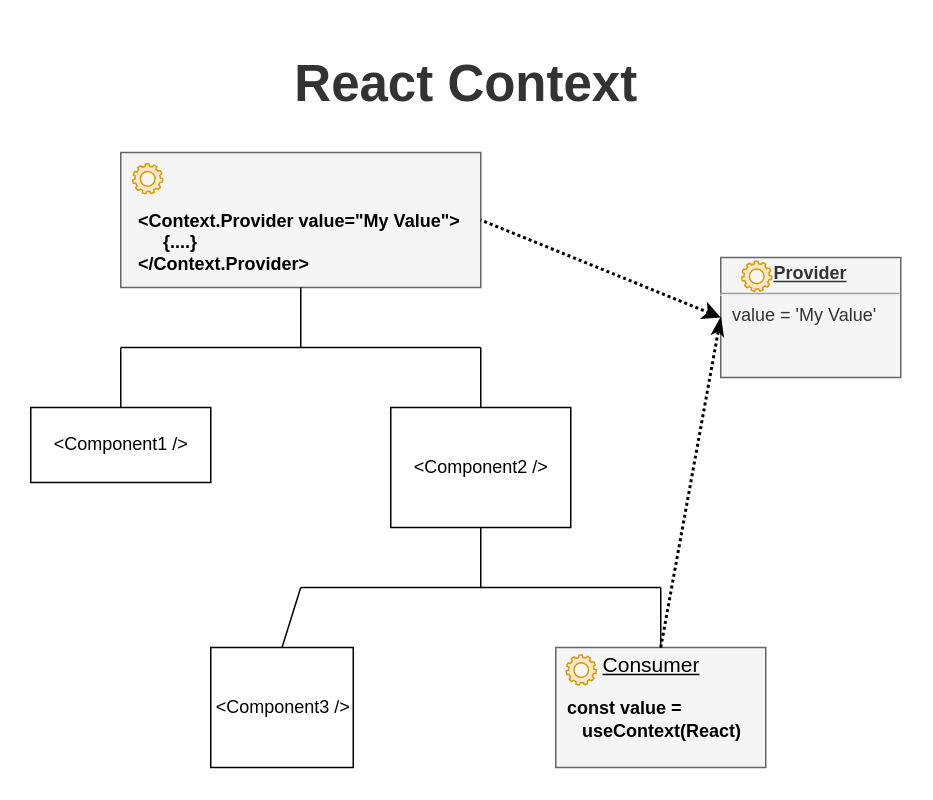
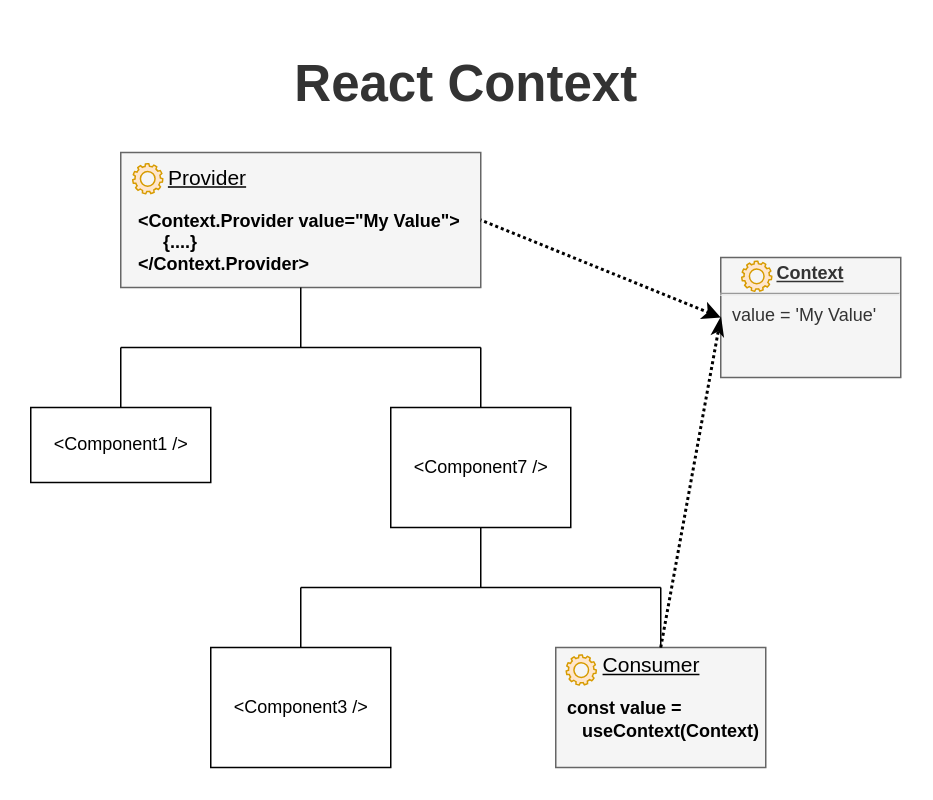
  <mxCell id="0" />
  <mxCell id="1" parent="0" />
  <mxCell id="2" value="" style="html=1;fillColor=#f5f5f5;strokeColor=#666666;fontColor=#333333;" parent="1" vertex="1"><mxGeometry x="370" y="431" width="140" height="80" as="geometry" /></mxCell>
  <mxCell id="3" value="" style="rounded=0;whiteSpace=wrap;html=1;fillColor=#f5f5f5;strokeColor=#666666;fontColor=#333333;" parent="1" vertex="1"><mxGeometry x="80" y="101" width="240" height="90" as="geometry" /></mxCell>
  <mxCell id="4" value="React Context" style="text;strokeColor=none;fillColor=none;html=1;fontSize=34;fontStyle=1;verticalAlign=middle;align=center;fontColor=#333333;" parent="1" vertex="1"><mxGeometry x="195" y="20" width="230" height="70" as="geometry" /></mxCell>
- <mxCell id="5" value="&lt;p style=&quot;margin: 0px ; margin-top: 4px ; text-align: center ; text-decoration: underline&quot;&gt;&lt;b&gt;Provider&lt;/b&gt;&lt;/p&gt;&lt;hr&gt;&lt;p style=&quot;margin: 0px ; margin-left: 8px&quot;&gt;value = 'My Value'&lt;br&gt;&lt;/p&gt;" style="verticalAlign=top;align=left;overflow=fill;fontSize=12;fontFamily=Helvetica;html=1;fillColor=#f5f5f5;strokeColor=#666666;fontColor=#333333;" parent="1" vertex="1"><mxGeometry x="480" y="171" width="120" height="80" as="geometry" /></mxCell>
+ <mxCell id="5" value="&lt;p style=&quot;margin: 0px ; margin-top: 4px ; text-align: center ; text-decoration: underline&quot;&gt;&lt;b&gt;Context&lt;/b&gt;&lt;/p&gt;&lt;hr&gt;&lt;p style=&quot;margin: 0px ; margin-left: 8px&quot;&gt;value = 'My Value'&lt;br&gt;&lt;/p&gt;" style="verticalAlign=top;align=left;overflow=fill;fontSize=12;fontFamily=Helvetica;html=1;fillColor=#f5f5f5;strokeColor=#666666;fontColor=#333333;" parent="1" vertex="1"><mxGeometry x="480" y="171" width="120" height="80" as="geometry" /></mxCell>
  <mxCell id="6" value="&amp;lt;Component1 /&amp;gt;" style="html=1;" parent="1" vertex="1"><mxGeometry x="20" y="271" width="120" height="50" as="geometry" /></mxCell>
- <mxCell id="7" value="&amp;lt;Component2 /&amp;gt;" style="html=1;" parent="1" vertex="1"><mxGeometry x="260" y="271" width="120" height="80" as="geometry" /></mxCell>
+ <mxCell id="7" value="&amp;lt;Component7 /&amp;gt;" style="html=1;" parent="1" vertex="1"><mxGeometry x="260" y="271" width="120" height="80" as="geometry" /></mxCell>
  <mxCell id="8" value="" style="endArrow=none;html=1;" parent="1" edge="1"><mxGeometry width="50" height="50" relative="1" as="geometry"><mxPoint x="80" y="231" as="sourcePoint" /><mxPoint x="320" y="231" as="targetPoint" /></mxGeometry></mxCell>
- <mxCell id="9" value="&amp;lt;Component3 /&amp;gt;" style="html=1;" parent="1" vertex="1"><mxGeometry x="140" y="431" width="95" height="80" as="geometry" /></mxCell>
+ <mxCell id="9" value="&amp;lt;Component3 /&amp;gt;" style="html=1;" parent="1" vertex="1"><mxGeometry x="140" y="431" width="120" height="80" as="geometry" /></mxCell>
  <mxCell id="10" value="" style="endArrow=none;html=1;exitX=0.5;exitY=1;exitDx=0;exitDy=0;" parent="1" source="3" edge="1"><mxGeometry width="50" height="50" relative="1" as="geometry"><mxPoint x="90" y="241" as="sourcePoint" /><mxPoint x="200" y="231" as="targetPoint" /></mxGeometry></mxCell>
  <mxCell id="11" value="" style="endArrow=none;html=1;entryX=0.5;entryY=0;entryDx=0;entryDy=0;" parent="1" target="6" edge="1"><mxGeometry width="50" height="50" relative="1" as="geometry"><mxPoint x="80" y="231" as="sourcePoint" /><mxPoint x="210" y="241" as="targetPoint" /></mxGeometry></mxCell>
  <mxCell id="12" value="" style="endArrow=none;html=1;" parent="1" target="7" edge="1"><mxGeometry width="50" height="50" relative="1" as="geometry"><mxPoint x="320" y="231" as="sourcePoint" /><mxPoint x="220" y="251" as="targetPoint" /></mxGeometry></mxCell>
  <mxCell id="13" value="" style="endArrow=none;html=1;entryX=0.5;entryY=1;entryDx=0;entryDy=0;" parent="1" target="7" edge="1"><mxGeometry width="50" height="50" relative="1" as="geometry"><mxPoint x="320" y="391" as="sourcePoint" /><mxPoint x="210" y="241" as="targetPoint" /></mxGeometry></mxCell>
  <mxCell id="14" value="" style="endArrow=none;html=1;" parent="1" edge="1"><mxGeometry width="50" height="50" relative="1" as="geometry"><mxPoint x="200" y="391" as="sourcePoint" /><mxPoint x="440" y="391" as="targetPoint" /></mxGeometry></mxCell>
  <mxCell id="15" value="" style="endArrow=none;html=1;entryX=0.5;entryY=0;entryDx=0;entryDy=0;" parent="1" target="9" edge="1"><mxGeometry width="50" height="50" relative="1" as="geometry"><mxPoint x="200" y="391" as="sourcePoint" /><mxPoint x="90" y="281" as="targetPoint" /></mxGeometry></mxCell>
  <mxCell id="16" value="" style="endArrow=none;html=1;" parent="1" target="2" edge="1"><mxGeometry width="50" height="50" relative="1" as="geometry"><mxPoint x="440" y="391" as="sourcePoint" /><mxPoint x="100" y="291" as="targetPoint" /></mxGeometry></mxCell>
  <mxCell id="17" value="&amp;lt;Context.Provider value=&quot;My Value&quot;&amp;gt;&lt;br&gt;&amp;nbsp; &amp;nbsp; &amp;nbsp;{....}&lt;br&gt;&lt;div&gt;&lt;span&gt;&amp;lt;/Context.Provider&amp;gt;&lt;/span&gt;&lt;/div&gt;" style="text;html=1;strokeColor=none;fillColor=none;align=left;verticalAlign=middle;whiteSpace=wrap;rounded=0;fontStyle=1" parent="1" vertex="1"><mxGeometry x="90" y="128.5" width="220" height="65" as="geometry" /></mxCell>
  <mxCell id="18" value="" style="html=1;aspect=fixed;strokeColor=#d79b00;shadow=0;align=center;verticalAlign=top;fillColor=#ffe6cc;shape=mxgraph.gcp2.gear" parent="1" vertex="1"><mxGeometry x="494" y="173.5" width="20" height="20" as="geometry" /></mxCell>
  <mxCell id="19" value="" style="html=1;aspect=fixed;strokeColor=#d79b00;shadow=0;align=center;verticalAlign=top;fillColor=#ffe6cc;shape=mxgraph.gcp2.gear" parent="1" vertex="1"><mxGeometry x="88" y="108.5" width="20" height="20" as="geometry" /></mxCell>
+ <mxCell id="20" value="Provider" style="text;html=1;strokeColor=none;fillColor=none;align=center;verticalAlign=middle;whiteSpace=wrap;rounded=0;fontSize=14;fontStyle=4" parent="1" vertex="1"><mxGeometry x="118" y="107.5" width="40" height="20" as="geometry" /></mxCell>
  <mxCell id="21" value="" style="html=1;aspect=fixed;strokeColor=#d79b00;shadow=0;align=center;verticalAlign=top;fillColor=#ffe6cc;shape=mxgraph.gcp2.gear" parent="1" vertex="1"><mxGeometry x="377" y="436" width="20" height="20" as="geometry" /></mxCell>
  <mxCell id="22" value="Consumer" style="text;html=1;strokeColor=none;fillColor=none;align=center;verticalAlign=middle;whiteSpace=wrap;rounded=0;fontSize=14;fontStyle=4" parent="1" vertex="1"><mxGeometry x="414" y="433" width="40" height="20" as="geometry" /></mxCell>
- <mxCell id="23" value="const value = &lt;br&gt;&amp;nbsp; &amp;nbsp;useContext(React)" style="text;html=1;strokeColor=none;fillColor=none;align=left;verticalAlign=middle;whiteSpace=wrap;rounded=0;fontStyle=1" parent="1" vertex="1"><mxGeometry x="376" y="446" width="140" height="65" as="geometry" /></mxCell>
+ <mxCell id="23" value="const value = &lt;br&gt;&amp;nbsp; &amp;nbsp;useContext(Context)" style="text;html=1;strokeColor=none;fillColor=none;align=left;verticalAlign=middle;whiteSpace=wrap;rounded=0;fontStyle=1" parent="1" vertex="1"><mxGeometry x="376" y="446" width="140" height="65" as="geometry" /></mxCell>
  <mxCell id="24" value="" style="endArrow=classicThin;dashed=1;html=1;dashPattern=1 1;strokeWidth=2;fontSize=14;exitX=0.5;exitY=0;exitDx=0;exitDy=0;startArrow=none;startFill=0;endFill=1;entryX=0;entryY=0.5;entryDx=0;entryDy=0;" parent="1" source="2" target="5" edge="1"><mxGeometry width="50" height="50" relative="1" as="geometry"><mxPoint x="290" y="271" as="sourcePoint" /><mxPoint x="490" y="223" as="targetPoint" /></mxGeometry></mxCell>
  <mxCell id="25" value="" style="endArrow=none;dashed=1;html=1;dashPattern=1 1;strokeWidth=2;fontSize=14;entryX=1;entryY=0.5;entryDx=0;entryDy=0;exitX=0;exitY=0.5;exitDx=0;exitDy=0;endFill=0;startArrow=classic;startFill=1;" parent="1" source="5" target="3" edge="1"><mxGeometry width="50" height="50" relative="1" as="geometry"><mxPoint x="450" y="441" as="sourcePoint" /><mxPoint x="513.04" y="233" as="targetPoint" /></mxGeometry></mxCell>
